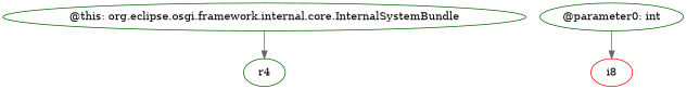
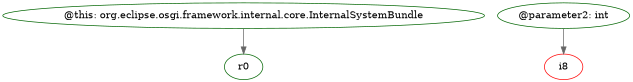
  digraph {
    node [color=darkgreen]
    edge [arrowhead=normal color=gray40]
    n1 [label="@this: org.eclipse.osgi.framework.internal.core.InternalSystemBundle"]
-   n2 [label=r4]
-   n3 [label="@parameter0: int"]
+   n2 [label=r0]
+   n3 [label="@parameter2: int"]
    n4 [color=red label=i8]
    n1 -> n2
    n3 -> n4
  }
